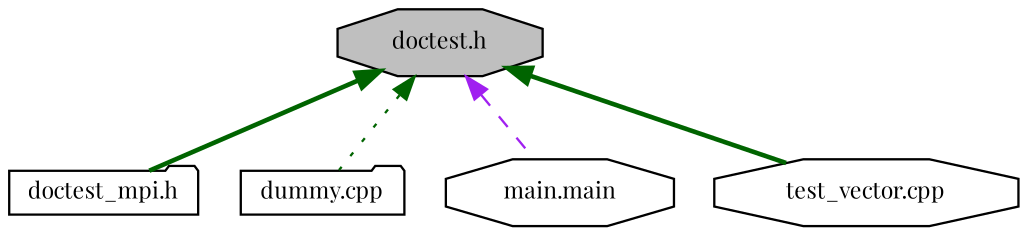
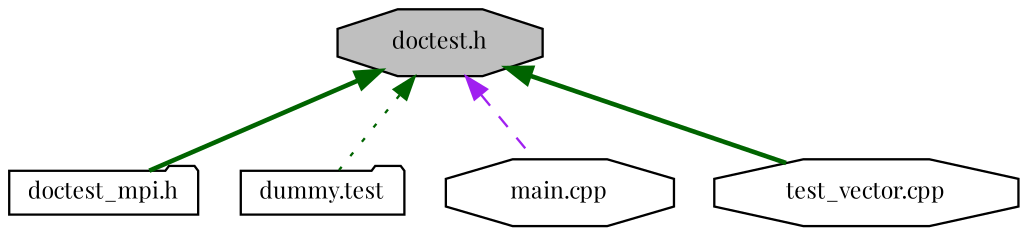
  digraph {
    fontname="Playfair Display"
    node [color=black fillcolor=white fontname="Playfair Display" fontsize=10 shape=octagon style=filled]
    edge [color=darkgreen dir=back fontname="Playfair Display" fontsize=10 labelfontname=Helvetica labelfontsize=10 style=bold]
    n1 [fillcolor=grey75 fontcolor=black height=0.2 label="doctest.h" width=0.4]
    n2 [height=0.2 label="doctest_mpi.h" shape=folder width=0.4]
-   n3 [height=0.2 label="dummy.cpp" shape=folder width=0.4]
-   n4 [height=0.2 label="main.main" width=0.4]
+   n3 [height=0.2 label="dummy.test" shape=folder width=0.4]
+   n4 [height=0.2 label="main.cpp" width=0.4]
    n5 [height=0.2 label="test_vector.cpp" width=0.4]
    n1 -> n2
    n1 -> n3 [style=dotted]
    n1 -> n4 [color=purple style=dashed]
    n1 -> n5
  }
